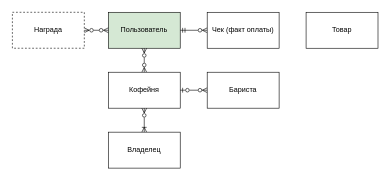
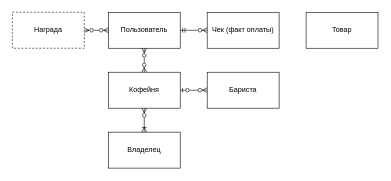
  <mxCell id="0" />
  <mxCell id="1" parent="0" />
  <mxCell id="2" style="edgeStyle=orthogonalEdgeStyle;rounded=0;orthogonalLoop=1;jettySize=auto;html=1;entryX=0;entryY=0.5;entryDx=0;entryDy=0;endArrow=ERzeroToMany;endFill=0;startArrow=ERmandOne;startFill=0;" edge="1" parent="1" source="3" target="6"><mxGeometry relative="1" as="geometry" /></mxCell>
- <mxCell id="3" value="Пользователь" style="rounded=0;whiteSpace=wrap;html=1;fillColor=#d5e8d4;" vertex="1" parent="1"><mxGeometry x="180" y="20" width="120" height="60" as="geometry" /></mxCell>
+ <mxCell id="3" value="Пользователь" style="rounded=0;whiteSpace=wrap;html=1;" vertex="1" parent="1"><mxGeometry x="180" y="20" width="120" height="60" as="geometry" /></mxCell>
  <mxCell id="4" style="edgeStyle=orthogonalEdgeStyle;rounded=0;orthogonalLoop=1;jettySize=auto;html=1;entryX=0.5;entryY=1;entryDx=0;entryDy=0;endArrow=ERzeroToMany;endFill=0;startArrow=ERzeroToMany;startFill=0;" edge="1" parent="1" source="5" target="3"><mxGeometry relative="1" as="geometry" /></mxCell>
  <mxCell id="5" value="Кофейня" style="rounded=0;whiteSpace=wrap;html=1;" vertex="1" parent="1"><mxGeometry x="180" y="120" width="120" height="60" as="geometry" /></mxCell>
  <mxCell id="6" value="Чек (факт оплаты)" style="rounded=0;whiteSpace=wrap;html=1;" vertex="1" parent="1"><mxGeometry x="345" y="20" width="120" height="60" as="geometry" /></mxCell>
  <mxCell id="7" style="edgeStyle=orthogonalEdgeStyle;rounded=0;orthogonalLoop=1;jettySize=auto;html=1;entryX=1;entryY=0.5;entryDx=0;entryDy=0;endArrow=ERzeroToOne;endFill=0;startArrow=ERzeroToMany;startFill=0;" edge="1" parent="1" source="8" target="5"><mxGeometry relative="1" as="geometry" /></mxCell>
  <mxCell id="8" value="Бариста" style="rounded=0;whiteSpace=wrap;html=1;" vertex="1" parent="1"><mxGeometry x="345" y="120" width="120" height="60" as="geometry" /></mxCell>
  <mxCell id="9" style="edgeStyle=orthogonalEdgeStyle;rounded=0;orthogonalLoop=1;jettySize=auto;html=1;entryX=0.5;entryY=1;entryDx=0;entryDy=0;endArrow=ERzeroToMany;endFill=0;startArrow=ERoneToMany;startFill=0;" edge="1" parent="1" source="10" target="5"><mxGeometry relative="1" as="geometry" /></mxCell>
  <mxCell id="10" value="Владелец" style="rounded=0;whiteSpace=wrap;html=1;" vertex="1" parent="1"><mxGeometry x="180" y="220" width="120" height="60" as="geometry" /></mxCell>
  <mxCell id="11" style="edgeStyle=orthogonalEdgeStyle;rounded=0;orthogonalLoop=1;jettySize=auto;html=1;entryX=0;entryY=0.5;entryDx=0;entryDy=0;startArrow=ERzeroToMany;startFill=0;endArrow=ERzeroToMany;endFill=0;" edge="1" parent="1" source="12" target="3"><mxGeometry relative="1" as="geometry" /></mxCell>
  <mxCell id="12" value="Награда" style="rounded=0;whiteSpace=wrap;html=1;dashed=1;" vertex="1" parent="1"><mxGeometry x="20" y="20" width="120" height="60" as="geometry" /></mxCell>
  <mxCell id="13" value="Товар" style="rounded=0;whiteSpace=wrap;html=1;" vertex="1" parent="1"><mxGeometry x="510" y="20" width="120" height="60" as="geometry" /></mxCell>
